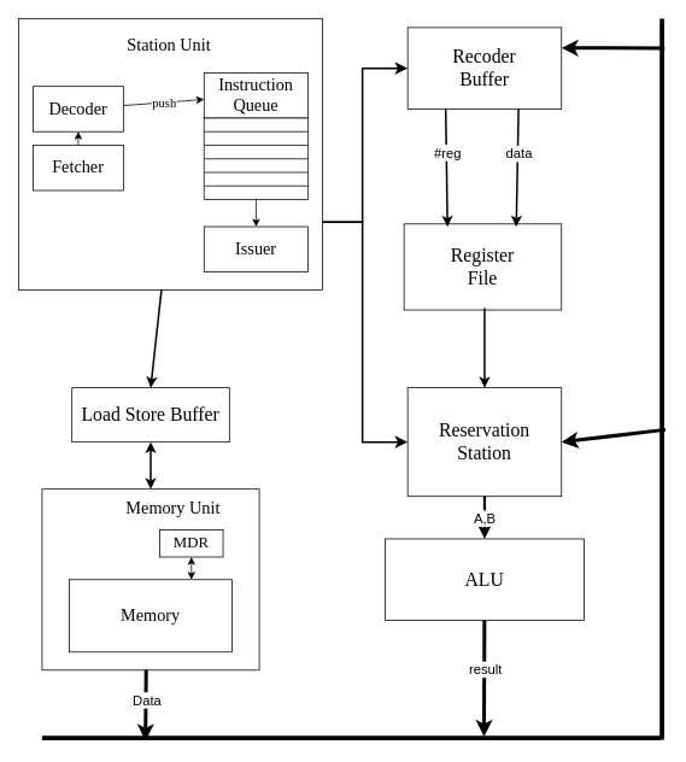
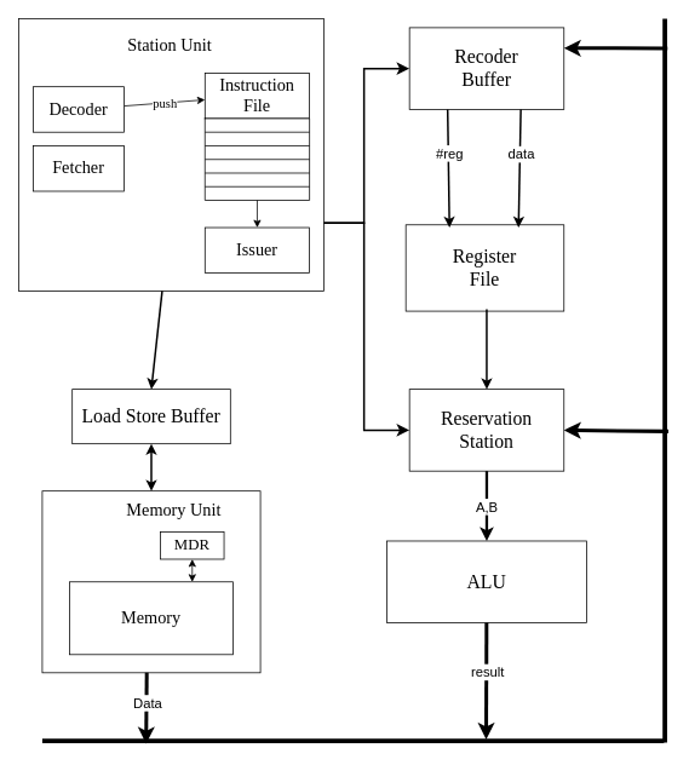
  <mxCell id="0" />
  <mxCell id="1" parent="0" />
  <mxCell id="2" value="" style="rounded=0;whiteSpace=wrap;html=1;align=left;" parent="1" vertex="1"><mxGeometry x="20" y="20" width="336" height="300" as="geometry" /></mxCell>
  <mxCell id="3" value="Station Unit" style="text;html=1;align=center;verticalAlign=middle;resizable=0;points=[];autosize=1;strokeColor=none;fillColor=none;fontSize=19;fontFamily=Times New Roman;" parent="1" vertex="1"><mxGeometry x="116" y="30" width="140" height="40" as="geometry" /></mxCell>
- <mxCell id="4" value="" style="edgeStyle=none;html=1;fontFamily=Times New Roman;fontSize=19;" parent="1" source="5" target="7" edge="1"><mxGeometry relative="1" as="geometry" /></mxCell>
  <mxCell id="5" value="Fetcher" style="rounded=0;whiteSpace=wrap;html=1;fontFamily=Times New Roman;fontSize=19;" parent="1" vertex="1"><mxGeometry x="36" y="160" width="100" height="50" as="geometry" /></mxCell>
  <mxCell id="6" value="&lt;font style=&quot;font-size: 14px;&quot;&gt;push&lt;/font&gt;" style="edgeStyle=none;html=1;fontFamily=Times New Roman;fontSize=19;" parent="1" source="7" target="8" edge="1"><mxGeometry relative="1" as="geometry" /></mxCell>
  <mxCell id="7" value="Decoder" style="rounded=0;whiteSpace=wrap;html=1;fontFamily=Times New Roman;fontSize=19;" parent="1" vertex="1"><mxGeometry x="36" y="95" width="100" height="50" as="geometry" /></mxCell>
- <mxCell id="8" value="Instruction&lt;br&gt;Queue" style="rounded=0;whiteSpace=wrap;html=1;fontFamily=Times New Roman;fontSize=19;" parent="1" vertex="1"><mxGeometry x="225" y="80" width="115" height="50" as="geometry" /></mxCell>
+ <mxCell id="8" value="Instruction&lt;br&gt;File" style="rounded=0;whiteSpace=wrap;html=1;fontFamily=Times New Roman;fontSize=19;" parent="1" vertex="1"><mxGeometry x="225" y="80" width="115" height="50" as="geometry" /></mxCell>
  <mxCell id="9" value="" style="shape=table;html=1;whiteSpace=wrap;startSize=0;container=1;collapsible=0;childLayout=tableLayout;fontFamily=Times New Roman;fontSize=14;" parent="1" vertex="1"><mxGeometry x="225" y="130" width="115" height="90" as="geometry" /></mxCell>
  <mxCell id="10" value="" style="shape=tableRow;horizontal=0;startSize=0;swimlaneHead=0;swimlaneBody=0;top=0;left=0;bottom=0;right=0;collapsible=0;dropTarget=0;fillColor=none;points=[[0,0.5],[1,0.5]];portConstraint=eastwest;fontFamily=Times New Roman;fontSize=14;" parent="9" vertex="1"><mxGeometry width="115" height="15" as="geometry" /></mxCell>
  <mxCell id="11" value="" style="shape=partialRectangle;html=1;whiteSpace=wrap;connectable=0;fillColor=none;top=0;left=0;bottom=0;right=0;overflow=hidden;fontFamily=Times New Roman;fontSize=14;" parent="10" vertex="1"><mxGeometry width="115" height="15" as="geometry"><mxRectangle width="115" height="15" as="alternateBounds" /></mxGeometry></mxCell>
  <mxCell id="12" value="" style="shape=tableRow;horizontal=0;startSize=0;swimlaneHead=0;swimlaneBody=0;top=0;left=0;bottom=0;right=0;collapsible=0;dropTarget=0;fillColor=none;points=[[0,0.5],[1,0.5]];portConstraint=eastwest;fontFamily=Times New Roman;fontSize=14;" parent="9" vertex="1"><mxGeometry y="15" width="115" height="15" as="geometry" /></mxCell>
  <mxCell id="13" value="" style="shape=partialRectangle;html=1;whiteSpace=wrap;connectable=0;fillColor=none;top=0;left=0;bottom=0;right=0;overflow=hidden;fontFamily=Times New Roman;fontSize=14;" parent="12" vertex="1"><mxGeometry width="115" height="15" as="geometry"><mxRectangle width="115" height="15" as="alternateBounds" /></mxGeometry></mxCell>
  <mxCell id="14" value="" style="shape=tableRow;horizontal=0;startSize=0;swimlaneHead=0;swimlaneBody=0;top=0;left=0;bottom=0;right=0;collapsible=0;dropTarget=0;fillColor=none;points=[[0,0.5],[1,0.5]];portConstraint=eastwest;fontFamily=Times New Roman;fontSize=14;" parent="9" vertex="1"><mxGeometry y="30" width="115" height="15" as="geometry" /></mxCell>
  <mxCell id="15" value="" style="shape=partialRectangle;html=1;whiteSpace=wrap;connectable=0;fillColor=none;top=0;left=0;bottom=0;right=0;overflow=hidden;fontFamily=Times New Roman;fontSize=14;" parent="14" vertex="1"><mxGeometry width="115" height="15" as="geometry"><mxRectangle width="115" height="15" as="alternateBounds" /></mxGeometry></mxCell>
  <mxCell id="16" style="shape=tableRow;horizontal=0;startSize=0;swimlaneHead=0;swimlaneBody=0;top=0;left=0;bottom=0;right=0;collapsible=0;dropTarget=0;fillColor=none;points=[[0,0.5],[1,0.5]];portConstraint=eastwest;fontFamily=Times New Roman;fontSize=14;" parent="9" vertex="1"><mxGeometry y="45" width="115" height="15" as="geometry" /></mxCell>
  <mxCell id="17" style="shape=partialRectangle;html=1;whiteSpace=wrap;connectable=0;fillColor=none;top=0;left=0;bottom=0;right=0;overflow=hidden;fontFamily=Times New Roman;fontSize=14;" parent="16" vertex="1"><mxGeometry width="115" height="15" as="geometry"><mxRectangle width="115" height="15" as="alternateBounds" /></mxGeometry></mxCell>
  <mxCell id="18" style="shape=tableRow;horizontal=0;startSize=0;swimlaneHead=0;swimlaneBody=0;top=0;left=0;bottom=0;right=0;collapsible=0;dropTarget=0;fillColor=none;points=[[0,0.5],[1,0.5]];portConstraint=eastwest;fontFamily=Times New Roman;fontSize=14;" parent="9" vertex="1"><mxGeometry y="60" width="115" height="15" as="geometry" /></mxCell>
  <mxCell id="19" style="shape=partialRectangle;html=1;whiteSpace=wrap;connectable=0;fillColor=none;top=0;left=0;bottom=0;right=0;overflow=hidden;fontFamily=Times New Roman;fontSize=14;" parent="18" vertex="1"><mxGeometry width="115" height="15" as="geometry"><mxRectangle width="115" height="15" as="alternateBounds" /></mxGeometry></mxCell>
  <mxCell id="20" style="shape=tableRow;horizontal=0;startSize=0;swimlaneHead=0;swimlaneBody=0;top=0;left=0;bottom=0;right=0;collapsible=0;dropTarget=0;fillColor=none;points=[[0,0.5],[1,0.5]];portConstraint=eastwest;fontFamily=Times New Roman;fontSize=14;" parent="9" vertex="1"><mxGeometry y="75" width="115" height="15" as="geometry" /></mxCell>
  <mxCell id="21" style="shape=partialRectangle;html=1;whiteSpace=wrap;connectable=0;fillColor=none;top=0;left=0;bottom=0;right=0;overflow=hidden;fontFamily=Times New Roman;fontSize=14;" parent="20" vertex="1"><mxGeometry width="115" height="15" as="geometry"><mxRectangle width="115" height="15" as="alternateBounds" /></mxGeometry></mxCell>
  <mxCell id="22" value="" style="rounded=0;whiteSpace=wrap;html=1;fontFamily=Times New Roman;fontSize=14;" parent="1" vertex="1"><mxGeometry x="46" y="540" width="240" height="200" as="geometry" /></mxCell>
  <mxCell id="23" value="&lt;font style=&quot;font-size: 21px;&quot;&gt;Load Store Buffer&lt;/font&gt;" style="rounded=0;whiteSpace=wrap;html=1;fontFamily=Times New Roman;fontSize=14;" parent="1" vertex="1"><mxGeometry x="79" y="428" width="174" height="60" as="geometry" /></mxCell>
- <mxCell id="24" value="&lt;font style=&quot;font-size: 21px;&quot;&gt;Reservation&lt;br&gt;Station&lt;br&gt;&lt;/font&gt;" style="rounded=0;whiteSpace=wrap;html=1;fontFamily=Times New Roman;fontSize=14;" parent="1" vertex="1"><mxGeometry x="450" y="428" width="170" height="120" as="geometry" /></mxCell>
+ <mxCell id="24" value="&lt;font style=&quot;font-size: 21px;&quot;&gt;Reservation&lt;br&gt;Station&lt;br&gt;&lt;/font&gt;" style="rounded=0;whiteSpace=wrap;html=1;fontFamily=Times New Roman;fontSize=14;" parent="1" vertex="1"><mxGeometry x="450" y="428" width="170" height="90" as="geometry" /></mxCell>
  <mxCell id="25" value="&lt;font style=&quot;font-size: 21px;&quot;&gt;Recoder&lt;br&gt;Buffer&lt;br&gt;&lt;/font&gt;" style="rounded=0;whiteSpace=wrap;html=1;fontFamily=Times New Roman;fontSize=14;" parent="1" vertex="1"><mxGeometry x="450" y="30" width="170" height="90" as="geometry" /></mxCell>
  <mxCell id="26" value="&lt;font style=&quot;font-size: 21px;&quot;&gt;ALU&lt;br&gt;&lt;/font&gt;" style="rounded=0;whiteSpace=wrap;html=1;fontFamily=Times New Roman;fontSize=14;" parent="1" vertex="1"><mxGeometry x="425" y="595" width="220" height="90" as="geometry" /></mxCell>
  <mxCell id="27" value="&lt;font style=&quot;font-size: 21px;&quot;&gt;Register&lt;br&gt;File&lt;br&gt;&lt;/font&gt;" style="rounded=0;whiteSpace=wrap;html=1;fontFamily=Times New Roman;fontSize=14;" parent="1" vertex="1"><mxGeometry x="446" y="247" width="174" height="95" as="geometry" /></mxCell>
  <mxCell id="28" value="&lt;font style=&quot;font-size: 19px;&quot;&gt;Memory&lt;/font&gt;" style="rounded=0;whiteSpace=wrap;html=1;fontFamily=Times New Roman;fontSize=14;" parent="1" vertex="1"><mxGeometry x="76" y="640" width="180" height="80" as="geometry" /></mxCell>
  <mxCell id="29" value="&lt;font style=&quot;&quot; face=&quot;Times New Roman&quot;&gt;&lt;font style=&quot;font-size: 19px;&quot;&gt;Memory Unit&lt;/font&gt;&lt;br&gt;&lt;/font&gt;" style="text;html=1;strokeColor=none;fillColor=none;align=center;verticalAlign=middle;whiteSpace=wrap;rounded=0;" parent="1" vertex="1"><mxGeometry x="101" y="547" width="180" height="30" as="geometry" /></mxCell>
  <mxCell id="30" value="&lt;font style=&quot;font-size: 17px;&quot;&gt;MDR&lt;/font&gt;" style="rounded=0;whiteSpace=wrap;html=1;fontFamily=Times New Roman;fontSize=14;" parent="1" vertex="1"><mxGeometry x="176" y="585" width="70" height="30" as="geometry" /></mxCell>
  <mxCell id="31" value="" style="endArrow=classic;startArrow=classic;html=1;fontFamily=Times New Roman;fontSize=17;entryX=0.5;entryY=1;entryDx=0;entryDy=0;exitX=0.75;exitY=0;exitDx=0;exitDy=0;" parent="1" source="28" target="30" edge="1"><mxGeometry width="50" height="50" relative="1" as="geometry"><mxPoint x="246" y="510" as="sourcePoint" /><mxPoint x="296" y="460" as="targetPoint" /></mxGeometry></mxCell>
  <mxCell id="32" value="Issuer" style="rounded=0;whiteSpace=wrap;html=1;fontFamily=Times New Roman;fontSize=19;" parent="1" vertex="1"><mxGeometry x="225" y="250" width="115" height="50" as="geometry" /></mxCell>
  <mxCell id="33" value="" style="endArrow=classic;html=1;fontFamily=Times New Roman;fontSize=17;entryX=0.5;entryY=0;entryDx=0;entryDy=0;exitX=0.5;exitY=1;exitDx=0;exitDy=0;" parent="1" source="9" target="32" edge="1"><mxGeometry width="50" height="50" relative="1" as="geometry"><mxPoint x="288.975" y="220" as="sourcePoint" /><mxPoint x="281.5" y="250" as="targetPoint" /></mxGeometry></mxCell>
  <mxCell id="34" value="" style="line;strokeWidth=5;html=1;" vertex="1" parent="1"><mxGeometry x="46" y="810" width="684" height="10" as="geometry" /></mxCell>
  <mxCell id="35" value="" style="line;strokeWidth=5;direction=south;html=1;" vertex="1" parent="1"><mxGeometry x="726" y="20" width="10" height="797" as="geometry" /></mxCell>
  <mxCell id="36" value="" style="endArrow=classic;startArrow=classic;html=1;exitX=0.5;exitY=1;exitDx=0;exitDy=0;entryX=0.5;entryY=0;entryDx=0;entryDy=0;strokeWidth=2;" edge="1" parent="1" source="23" target="22"><mxGeometry width="50" height="50" relative="1" as="geometry"><mxPoint x="390" y="460" as="sourcePoint" /><mxPoint x="440" y="410" as="targetPoint" /></mxGeometry></mxCell>
  <mxCell id="37" value="" style="endArrow=classic;html=1;entryX=0.5;entryY=0;entryDx=0;entryDy=0;exitX=0.47;exitY=0.999;exitDx=0;exitDy=0;exitPerimeter=0;strokeWidth=2;" edge="1" parent="1" source="2" target="23"><mxGeometry width="50" height="50" relative="1" as="geometry"><mxPoint x="170" y="200" as="sourcePoint" /><mxPoint x="440" y="120" as="targetPoint" /></mxGeometry></mxCell>
  <mxCell id="38" value="" style="edgeStyle=elbowEdgeStyle;elbow=horizontal;endArrow=classic;html=1;curved=0;rounded=0;endSize=8;startSize=8;exitX=1;exitY=0.75;exitDx=0;exitDy=0;strokeWidth=2;" edge="1" parent="1" source="2" target="25"><mxGeometry width="50" height="50" relative="1" as="geometry"><mxPoint x="300" y="390" as="sourcePoint" /><mxPoint x="410" y="380" as="targetPoint" /><Array as="points"><mxPoint x="400" y="240" /></Array></mxGeometry></mxCell>
  <mxCell id="39" value="" style="edgeStyle=elbowEdgeStyle;elbow=horizontal;endArrow=classic;html=1;curved=0;rounded=0;endSize=8;startSize=8;exitX=1;exitY=0.75;exitDx=0;exitDy=0;entryX=0;entryY=0.5;entryDx=0;entryDy=0;strokeWidth=2;" edge="1" parent="1" source="2" target="24"><mxGeometry width="50" height="50" relative="1" as="geometry"><mxPoint x="400" y="370" as="sourcePoint" /><mxPoint x="450" y="320" as="targetPoint" /><Array as="points"><mxPoint x="400" y="290" /></Array></mxGeometry></mxCell>
  <mxCell id="40" value="&lt;font style=&quot;font-size: 15px;&quot;&gt;A,B&lt;/font&gt;" style="endArrow=classic;html=1;entryX=0.5;entryY=0;entryDx=0;entryDy=0;strokeWidth=3;exitX=0.5;exitY=1;exitDx=0;exitDy=0;" edge="1" parent="1" source="24" target="26"><mxGeometry width="50" height="50" relative="1" as="geometry"><mxPoint x="540" y="480" as="sourcePoint" /><mxPoint x="495" y="579" as="targetPoint" /></mxGeometry></mxCell>
  <mxCell id="41" value="" style="endArrow=classic;html=1;strokeWidth=4;entryX=0.714;entryY=0.351;entryDx=0;entryDy=0;entryPerimeter=0;" edge="1" parent="1" source="26" target="34"><mxGeometry width="50" height="50" relative="1" as="geometry"><mxPoint x="520" y="760" as="sourcePoint" /><mxPoint x="530" y="780" as="targetPoint" /></mxGeometry></mxCell>
  <mxCell id="42" value="&lt;font style=&quot;font-size: 15px;&quot;&gt;result&lt;/font&gt;" style="edgeLabel;html=1;align=center;verticalAlign=middle;resizable=0;points=[];" vertex="1" connectable="0" parent="41"><mxGeometry x="-0.178" y="1" relative="1" as="geometry"><mxPoint as="offset" /></mxGeometry></mxCell>
  <mxCell id="43" value="" style="endArrow=classic;html=1;strokeWidth=4;entryX=0.167;entryY=0.821;entryDx=0;entryDy=0;entryPerimeter=0;exitX=0.479;exitY=1;exitDx=0;exitDy=0;exitPerimeter=0;" edge="1" parent="1" source="22" target="34"><mxGeometry width="50" height="50" relative="1" as="geometry"><mxPoint x="165" y="690" as="sourcePoint" /><mxPoint x="165.496" y="817" as="targetPoint" /></mxGeometry></mxCell>
  <mxCell id="44" value="&lt;font style=&quot;font-size: 15px;&quot;&gt;Data&lt;/font&gt;" style="edgeLabel;html=1;align=center;verticalAlign=middle;resizable=0;points=[];" vertex="1" connectable="0" parent="43"><mxGeometry x="-0.178" y="1" relative="1" as="geometry"><mxPoint as="offset" /></mxGeometry></mxCell>
  <mxCell id="45" value="" style="endArrow=classic;html=1;strokeWidth=4;fontSize=15;entryX=1;entryY=0.25;entryDx=0;entryDy=0;exitX=0.041;exitY=0.213;exitDx=0;exitDy=0;exitPerimeter=0;" edge="1" parent="1" source="35" target="25"><mxGeometry width="50" height="50" relative="1" as="geometry"><mxPoint x="440" y="-30" as="sourcePoint" /><mxPoint x="490" y="-80" as="targetPoint" /></mxGeometry></mxCell>
  <mxCell id="46" value="" style="endArrow=classic;html=1;strokeWidth=2;fontSize=41;" edge="1" parent="1"><mxGeometry width="50" height="50" relative="1" as="geometry"><mxPoint x="492" y="120" as="sourcePoint" /><mxPoint x="494" y="250" as="targetPoint" /></mxGeometry></mxCell>
  <mxCell id="47" value="#reg" style="edgeLabel;html=1;align=center;verticalAlign=middle;resizable=0;points=[];fontSize=15;" vertex="1" connectable="0" parent="46"><mxGeometry x="-0.268" y="1" relative="1" as="geometry"><mxPoint as="offset" /></mxGeometry></mxCell>
  <mxCell id="48" value="" style="endArrow=classic;html=1;strokeWidth=2;fontSize=41;exitX=0.25;exitY=1;exitDx=0;exitDy=0;" edge="1" parent="1"><mxGeometry width="50" height="50" relative="1" as="geometry"><mxPoint x="572.5" y="120" as="sourcePoint" /><mxPoint x="570" y="250" as="targetPoint" /></mxGeometry></mxCell>
  <mxCell id="49" value="data" style="edgeLabel;html=1;align=center;verticalAlign=middle;resizable=0;points=[];fontSize=15;" vertex="1" connectable="0" parent="48"><mxGeometry x="-0.268" y="1" relative="1" as="geometry"><mxPoint as="offset" /></mxGeometry></mxCell>
  <mxCell id="50" value="" style="endArrow=classic;html=1;strokeWidth=2;fontSize=15;entryX=0.5;entryY=0;entryDx=0;entryDy=0;" edge="1" parent="1" target="24"><mxGeometry width="50" height="50" relative="1" as="geometry"><mxPoint x="535" y="340" as="sourcePoint" /><mxPoint x="533" y="420" as="targetPoint" /></mxGeometry></mxCell>
  <mxCell id="51" value="" style="endArrow=classic;html=1;strokeWidth=4;fontSize=15;entryX=1;entryY=0.5;entryDx=0;entryDy=0;exitX=0.57;exitY=0.114;exitDx=0;exitDy=0;exitPerimeter=0;" edge="1" parent="1" source="35" target="24"><mxGeometry width="50" height="50" relative="1" as="geometry"><mxPoint x="730" y="473" as="sourcePoint" /><mxPoint x="640" y="471" as="targetPoint" /></mxGeometry></mxCell>
